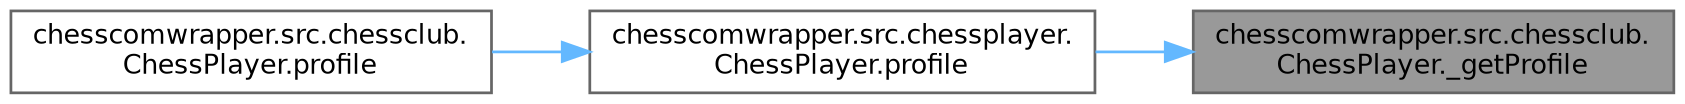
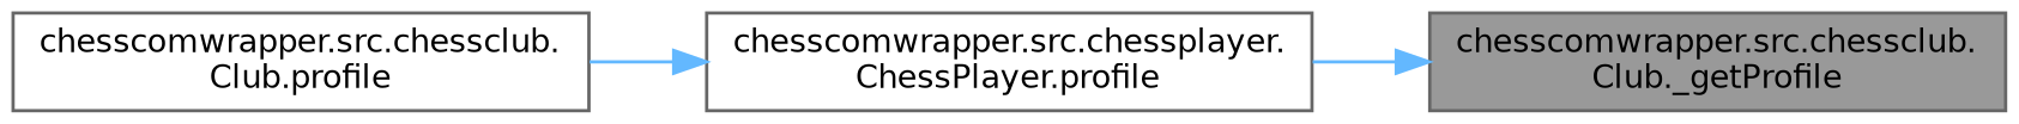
  digraph {
    rankdir=RL
    node [color=grey40 fillcolor=white fontname=Helvetica fontsize=10 shape=box style=filled]
    edge [color=steelblue1 dir=back fontname=Helvetica fontsize=10 labelfontname=Helvetica labelfontsize=10 style=solid]
-   n1 [color=gray40 fillcolor=grey60 fontcolor=black height=0.2 label="chesscomwrapper.src.chessclub.\lChessPlayer._getProfile" width=0.4]
+   n1 [color=gray40 fillcolor=grey60 fontcolor=black height=0.2 label="chesscomwrapper.src.chessclub.\lClub._getProfile" width=0.4]
    n2 [height=0.2 label="chesscomwrapper.src.chessplayer.\lChessPlayer.profile" width=0.4]
-   n3 [height=0.2 label="chesscomwrapper.src.chessclub.\lChessPlayer.profile" width=0.4]
+   n3 [height=0.2 label="chesscomwrapper.src.chessclub.\lClub.profile" width=0.4]
    n1 -> n2
    n2 -> n3
  }
